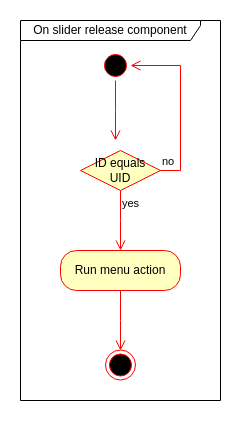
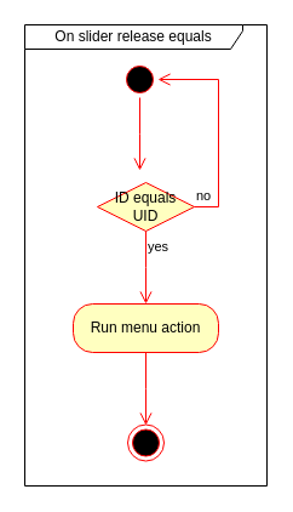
  <mxCell id="0" />
  <mxCell id="1" parent="0" />
  <mxCell id="2" value="" style="ellipse;html=1;shape=startState;fillColor=#000000;strokeColor=#ff0000;" parent="1" vertex="1"><mxGeometry x="100" y="50" width="30" height="30" as="geometry" /></mxCell>
  <mxCell id="3" value="" style="edgeStyle=orthogonalEdgeStyle;html=1;verticalAlign=bottom;endArrow=open;endSize=8;strokeColor=#ff0000;rounded=0;" parent="1" source="2" edge="1"><mxGeometry relative="1" as="geometry"><mxPoint x="115" y="140" as="targetPoint" /></mxGeometry></mxCell>
  <mxCell id="4" value="ID equals&lt;br&gt;UID" style="rhombus;whiteSpace=wrap;html=1;fontColor=#000000;fillColor=#ffffc0;strokeColor=#ff0000;" parent="1" vertex="1"><mxGeometry x="80" y="150" width="80" height="40" as="geometry" /></mxCell>
  <mxCell id="5" value="no" style="edgeStyle=orthogonalEdgeStyle;html=1;align=left;verticalAlign=bottom;endArrow=open;endSize=8;strokeColor=#ff0000;rounded=0;entryX=1;entryY=0.5;entryDx=0;entryDy=0;" parent="1" source="4" target="2" edge="1"><mxGeometry x="-1" relative="1" as="geometry"><mxPoint x="260" y="170" as="targetPoint" /><Array as="points"><mxPoint x="180" y="170" /><mxPoint x="180" y="65" /></Array></mxGeometry></mxCell>
  <mxCell id="6" value="yes" style="edgeStyle=orthogonalEdgeStyle;html=1;align=left;verticalAlign=top;endArrow=open;endSize=8;strokeColor=#ff0000;rounded=0;" parent="1" source="4" edge="1"><mxGeometry x="-1" relative="1" as="geometry"><mxPoint x="120" y="250" as="targetPoint" /></mxGeometry></mxCell>
  <mxCell id="7" value="Run menu action" style="rounded=1;whiteSpace=wrap;html=1;arcSize=40;fontColor=#000000;fillColor=#ffffc0;strokeColor=#ff0000;" parent="1" vertex="1"><mxGeometry x="60" y="250" width="120" height="40" as="geometry" /></mxCell>
  <mxCell id="8" value="" style="edgeStyle=orthogonalEdgeStyle;html=1;verticalAlign=bottom;endArrow=open;endSize=8;strokeColor=#ff0000;rounded=0;" parent="1" source="7" edge="1"><mxGeometry relative="1" as="geometry"><mxPoint x="120" y="350" as="targetPoint" /></mxGeometry></mxCell>
  <mxCell id="9" value="" style="ellipse;html=1;shape=endState;fillColor=#000000;strokeColor=#ff0000;" parent="1" vertex="1"><mxGeometry x="105" y="349.5" width="30" height="30" as="geometry" /></mxCell>
- <mxCell id="10" value="On slider release component" style="shape=umlFrame;whiteSpace=wrap;html=1;pointerEvents=0;width=180;height=20;" vertex="1" parent="1"><mxGeometry x="20" y="20" width="200" height="380" as="geometry" /></mxCell>
+ <mxCell id="10" value="On slider release equals" style="shape=umlFrame;whiteSpace=wrap;html=1;pointerEvents=0;width=180;height=20;" vertex="1" parent="1"><mxGeometry x="20" y="20" width="200" height="380" as="geometry" /></mxCell>
